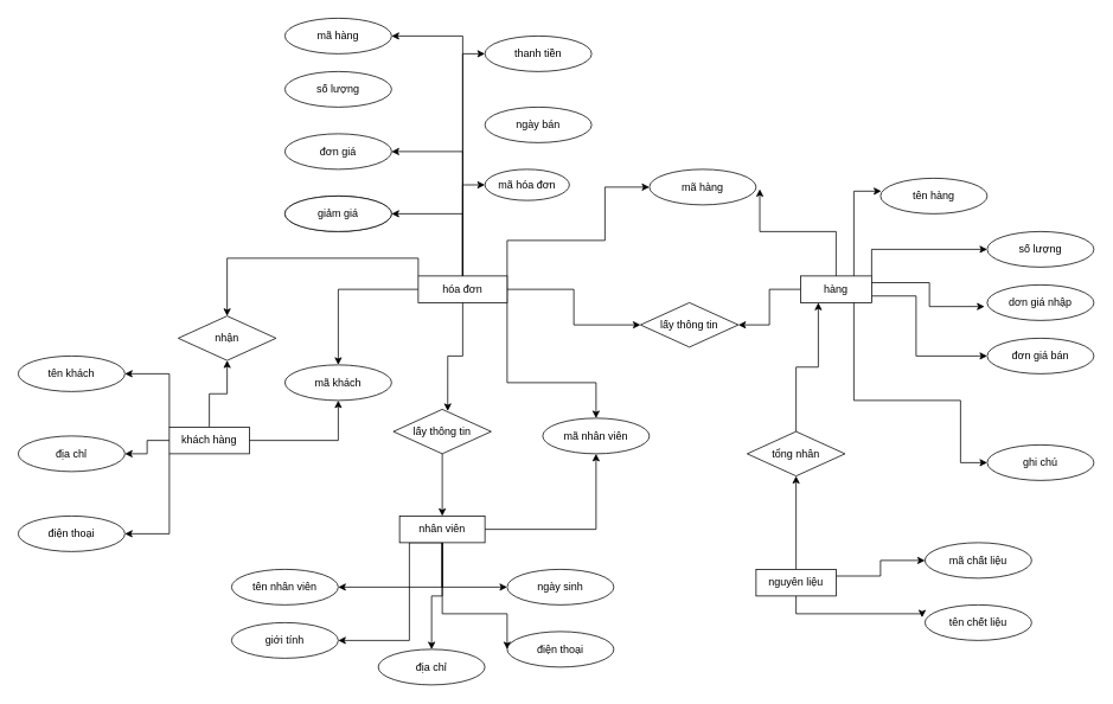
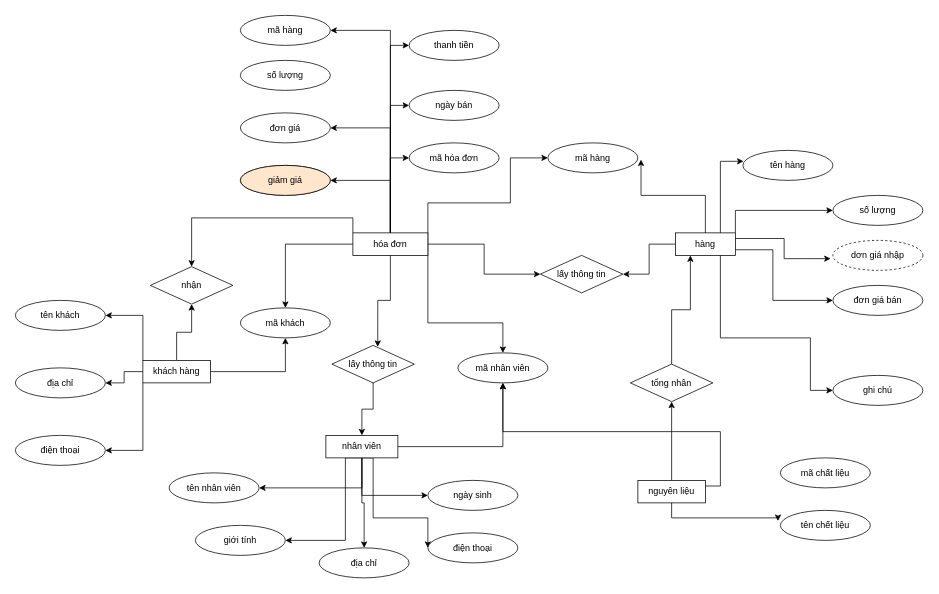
  <mxCell id="0" />
  <mxCell id="1" parent="0" />
  <mxCell id="2" style="edgeStyle=orthogonalEdgeStyle;rounded=0;orthogonalLoop=1;jettySize=auto;html=1;exitX=0;exitY=0.5;exitDx=0;exitDy=0;entryX=1;entryY=0.5;entryDx=0;entryDy=0;" edge="1" parent="1" source="6" target="61"><mxGeometry relative="1" as="geometry" /></mxCell>
  <mxCell id="3" style="edgeStyle=orthogonalEdgeStyle;rounded=0;orthogonalLoop=1;jettySize=auto;html=1;exitX=1;exitY=0;exitDx=0;exitDy=0;entryX=0;entryY=0.5;entryDx=0;entryDy=0;" edge="1" parent="1" source="6" target="37"><mxGeometry relative="1" as="geometry" /></mxCell>
  <mxCell id="4" style="edgeStyle=orthogonalEdgeStyle;rounded=0;orthogonalLoop=1;jettySize=auto;html=1;exitX=1;exitY=0.75;exitDx=0;exitDy=0;entryX=0;entryY=0.5;entryDx=0;entryDy=0;" edge="1" parent="1" source="6" target="39"><mxGeometry relative="1" as="geometry"><Array as="points"><mxPoint x="1030" y="332" /><mxPoint x="1030" y="400" /></Array></mxGeometry></mxCell>
  <mxCell id="5" style="edgeStyle=orthogonalEdgeStyle;rounded=0;orthogonalLoop=1;jettySize=auto;html=1;exitX=0.75;exitY=1;exitDx=0;exitDy=0;entryX=0;entryY=0.5;entryDx=0;entryDy=0;" edge="1" parent="1" source="6" target="40"><mxGeometry relative="1" as="geometry"><Array as="points"><mxPoint x="960" y="450" /><mxPoint x="1080" y="450" /><mxPoint x="1080" y="520" /></Array></mxGeometry></mxCell>
  <mxCell id="6" value="hàng" style="rounded=0;whiteSpace=wrap;html=1;" vertex="1" parent="1"><mxGeometry x="900" y="310" width="80" height="30" as="geometry" /></mxCell>
  <mxCell id="7" style="edgeStyle=orthogonalEdgeStyle;rounded=0;orthogonalLoop=1;jettySize=auto;html=1;entryX=0.5;entryY=1;entryDx=0;entryDy=0;" edge="1" parent="1" source="9" target="63"><mxGeometry relative="1" as="geometry" /></mxCell>
- <mxCell id="8" style="edgeStyle=orthogonalEdgeStyle;rounded=0;orthogonalLoop=1;jettySize=auto;html=1;exitX=1;exitY=0.25;exitDx=0;exitDy=0;entryX=0;entryY=0.5;entryDx=0;entryDy=0;" edge="1" parent="1" source="9" target="38"><mxGeometry relative="1" as="geometry" /></mxCell>
+ <mxCell id="8" style="edgeStyle=orthogonalEdgeStyle;rounded=0;orthogonalLoop=1;jettySize=auto;html=1;exitX=1;exitY=0.25;exitDx=0;exitDy=0;" edge="1" parent="1" source="9" target="55"><mxGeometry relative="1" as="geometry" /></mxCell>
  <mxCell id="9" value="nguyên liệu" style="rounded=0;whiteSpace=wrap;html=1;" vertex="1" parent="1"><mxGeometry x="850" y="640" width="90" height="30" as="geometry" /></mxCell>
  <mxCell id="10" style="edgeStyle=orthogonalEdgeStyle;rounded=0;orthogonalLoop=1;jettySize=auto;html=1;exitX=1;exitY=0.5;exitDx=0;exitDy=0;entryX=0.5;entryY=1;entryDx=0;entryDy=0;" edge="1" parent="1" source="15" target="48"><mxGeometry relative="1" as="geometry" /></mxCell>
  <mxCell id="11" style="edgeStyle=orthogonalEdgeStyle;rounded=0;orthogonalLoop=1;jettySize=auto;html=1;exitX=0.5;exitY=0;exitDx=0;exitDy=0;entryX=0.5;entryY=1;entryDx=0;entryDy=0;" edge="1" parent="1" source="15" target="66"><mxGeometry relative="1" as="geometry" /></mxCell>
  <mxCell id="12" style="edgeStyle=orthogonalEdgeStyle;rounded=0;orthogonalLoop=1;jettySize=auto;html=1;exitX=0;exitY=0;exitDx=0;exitDy=0;entryX=1;entryY=0.5;entryDx=0;entryDy=0;" edge="1" parent="1" source="15" target="58"><mxGeometry relative="1" as="geometry" /></mxCell>
  <mxCell id="13" style="edgeStyle=orthogonalEdgeStyle;rounded=0;orthogonalLoop=1;jettySize=auto;html=1;exitX=0;exitY=0.5;exitDx=0;exitDy=0;" edge="1" parent="1" source="15" target="60"><mxGeometry relative="1" as="geometry" /></mxCell>
  <mxCell id="14" style="edgeStyle=orthogonalEdgeStyle;rounded=0;orthogonalLoop=1;jettySize=auto;html=1;exitX=0;exitY=1;exitDx=0;exitDy=0;entryX=1;entryY=0.5;entryDx=0;entryDy=0;" edge="1" parent="1" source="15" target="59"><mxGeometry relative="1" as="geometry" /></mxCell>
  <mxCell id="15" value="khách hàng" style="rounded=0;whiteSpace=wrap;html=1;" vertex="1" parent="1"><mxGeometry x="190" y="480" width="90" height="30" as="geometry" /></mxCell>
  <mxCell id="16" style="edgeStyle=orthogonalEdgeStyle;rounded=0;orthogonalLoop=1;jettySize=auto;html=1;exitX=1;exitY=0.25;exitDx=0;exitDy=0;entryX=0;entryY=0.5;entryDx=0;entryDy=0;" edge="1" parent="1" source="27" target="53"><mxGeometry relative="1" as="geometry"><Array as="points"><mxPoint x="570" y="270" /><mxPoint x="680" y="270" /><mxPoint x="680" y="210" /></Array></mxGeometry></mxCell>
  <mxCell id="17" style="edgeStyle=orthogonalEdgeStyle;rounded=0;orthogonalLoop=1;jettySize=auto;html=1;entryX=0;entryY=0.5;entryDx=0;entryDy=0;" edge="1" parent="1" source="27" target="51"><mxGeometry relative="1" as="geometry" /></mxCell>
  <mxCell id="18" style="edgeStyle=orthogonalEdgeStyle;rounded=0;orthogonalLoop=1;jettySize=auto;html=1;exitX=0.5;exitY=0;exitDx=0;exitDy=0;entryX=1;entryY=0.5;entryDx=0;entryDy=0;" edge="1" parent="1" source="27" target="57"><mxGeometry relative="1" as="geometry" /></mxCell>
+ <mxCell id="19" style="edgeStyle=orthogonalEdgeStyle;rounded=0;orthogonalLoop=1;jettySize=auto;html=1;exitX=0.5;exitY=0;exitDx=0;exitDy=0;entryX=0;entryY=0.5;entryDx=0;entryDy=0;" edge="1" parent="1" source="27" target="50"><mxGeometry relative="1" as="geometry" /></mxCell>
  <mxCell id="20" style="edgeStyle=orthogonalEdgeStyle;rounded=0;orthogonalLoop=1;jettySize=auto;html=1;exitX=0.5;exitY=0;exitDx=0;exitDy=0;entryX=1;entryY=0.5;entryDx=0;entryDy=0;" edge="1" parent="1" source="27" target="52"><mxGeometry relative="1" as="geometry" /></mxCell>
  <mxCell id="21" style="edgeStyle=orthogonalEdgeStyle;rounded=0;orthogonalLoop=1;jettySize=auto;html=1;exitX=0.5;exitY=0;exitDx=0;exitDy=0;entryX=0;entryY=0.5;entryDx=0;entryDy=0;" edge="1" parent="1" source="27" target="56"><mxGeometry relative="1" as="geometry" /></mxCell>
  <mxCell id="22" style="edgeStyle=orthogonalEdgeStyle;rounded=0;orthogonalLoop=1;jettySize=auto;html=1;exitX=0.5;exitY=0;exitDx=0;exitDy=0;entryX=1;entryY=0.5;entryDx=0;entryDy=0;" edge="1" parent="1" source="27" target="49"><mxGeometry relative="1" as="geometry" /></mxCell>
  <mxCell id="23" style="edgeStyle=orthogonalEdgeStyle;rounded=0;orthogonalLoop=1;jettySize=auto;html=1;exitX=1;exitY=0.25;exitDx=0;exitDy=0;entryX=0.5;entryY=0;entryDx=0;entryDy=0;" edge="1" parent="1" source="27" target="55"><mxGeometry relative="1" as="geometry"><Array as="points"><mxPoint x="570" y="430" /><mxPoint x="670" y="430" /></Array></mxGeometry></mxCell>
  <mxCell id="24" style="edgeStyle=orthogonalEdgeStyle;rounded=0;orthogonalLoop=1;jettySize=auto;html=1;exitX=1;exitY=0.5;exitDx=0;exitDy=0;entryX=0;entryY=0.5;entryDx=0;entryDy=0;" edge="1" parent="1" source="27" target="61"><mxGeometry relative="1" as="geometry" /></mxCell>
  <mxCell id="25" style="edgeStyle=orthogonalEdgeStyle;rounded=0;orthogonalLoop=1;jettySize=auto;html=1;entryX=0.5;entryY=0;entryDx=0;entryDy=0;" edge="1" parent="1" source="27" target="48"><mxGeometry relative="1" as="geometry" /></mxCell>
  <mxCell id="26" style="edgeStyle=orthogonalEdgeStyle;rounded=0;orthogonalLoop=1;jettySize=auto;html=1;exitX=0;exitY=0;exitDx=0;exitDy=0;entryX=0.5;entryY=0;entryDx=0;entryDy=0;" edge="1" parent="1" source="27" target="66"><mxGeometry relative="1" as="geometry" /></mxCell>
  <mxCell id="27" value="hóa đơn" style="rounded=0;whiteSpace=wrap;html=1;" vertex="1" parent="1"><mxGeometry x="470" y="310" width="100" height="30" as="geometry" /></mxCell>
  <mxCell id="28" style="edgeStyle=orthogonalEdgeStyle;rounded=0;orthogonalLoop=1;jettySize=auto;html=1;exitX=1;exitY=0.5;exitDx=0;exitDy=0;entryX=0.5;entryY=1;entryDx=0;entryDy=0;" edge="1" parent="1" source="34" target="55"><mxGeometry relative="1" as="geometry" /></mxCell>
  <mxCell id="29" style="edgeStyle=orthogonalEdgeStyle;rounded=0;orthogonalLoop=1;jettySize=auto;html=1;entryX=0.5;entryY=0;entryDx=0;entryDy=0;" edge="1" parent="1" source="34" target="44"><mxGeometry relative="1" as="geometry" /></mxCell>
  <mxCell id="30" style="edgeStyle=orthogonalEdgeStyle;rounded=0;orthogonalLoop=1;jettySize=auto;html=1;exitX=0.5;exitY=1;exitDx=0;exitDy=0;entryX=0;entryY=0.5;entryDx=0;entryDy=0;" edge="1" parent="1" source="34" target="46"><mxGeometry relative="1" as="geometry" /></mxCell>
  <mxCell id="31" style="edgeStyle=orthogonalEdgeStyle;rounded=0;orthogonalLoop=1;jettySize=auto;html=1;exitX=0.5;exitY=1;exitDx=0;exitDy=0;entryX=1;entryY=0.5;entryDx=0;entryDy=0;" edge="1" parent="1" source="34" target="42"><mxGeometry relative="1" as="geometry" /></mxCell>
  <mxCell id="32" style="edgeStyle=orthogonalEdgeStyle;rounded=0;orthogonalLoop=1;jettySize=auto;html=1;exitX=0.5;exitY=1;exitDx=0;exitDy=0;entryX=0;entryY=0.5;entryDx=0;entryDy=0;" edge="1" parent="1" source="34" target="45"><mxGeometry relative="1" as="geometry"><Array as="points"><mxPoint x="497" y="690" /><mxPoint x="570" y="690" /></Array></mxGeometry></mxCell>
  <mxCell id="33" style="edgeStyle=orthogonalEdgeStyle;rounded=0;orthogonalLoop=1;jettySize=auto;html=1;exitX=0.5;exitY=1;exitDx=0;exitDy=0;entryX=1;entryY=0.5;entryDx=0;entryDy=0;" edge="1" parent="1" source="34" target="43"><mxGeometry relative="1" as="geometry"><Array as="points"><mxPoint x="460" y="610" /><mxPoint x="460" y="720" /></Array></mxGeometry></mxCell>
- <mxCell id="34" value="nhân viên" style="rounded=0;whiteSpace=wrap;html=1;" vertex="1" parent="1"><mxGeometry x="449" y="580" width="96" height="30" as="geometry" /></mxCell>
+ <mxCell id="34" value="nhân viên" style="rounded=0;whiteSpace=wrap;html=1;" vertex="1" parent="1"><mxGeometry x="434" y="580" width="96" height="30" as="geometry" /></mxCell>
  <mxCell id="35" value="tên chết liệu" style="ellipse;whiteSpace=wrap;html=1;" vertex="1" parent="1"><mxGeometry x="1040" y="680" width="120" height="40" as="geometry" /></mxCell>
- <mxCell id="36" value="dơn giá nhập" style="ellipse;whiteSpace=wrap;html=1;" vertex="1" parent="1"><mxGeometry x="1110" y="320" width="120" height="40" as="geometry" /></mxCell>
+ <mxCell id="36" value="dơn giá nhập" style="ellipse;whiteSpace=wrap;html=1;dashed=1;" vertex="1" parent="1"><mxGeometry x="1110" y="320" width="120" height="40" as="geometry" /></mxCell>
  <mxCell id="37" value="số lượng" style="ellipse;whiteSpace=wrap;html=1;" vertex="1" parent="1"><mxGeometry x="1110" y="260" width="120" height="40" as="geometry" /></mxCell>
  <mxCell id="38" value="mã chất liệu" style="ellipse;whiteSpace=wrap;html=1;" vertex="1" parent="1"><mxGeometry x="1040" y="610" width="120" height="40" as="geometry" /></mxCell>
  <mxCell id="39" value="đơn giá bán" style="ellipse;whiteSpace=wrap;html=1;" vertex="1" parent="1"><mxGeometry x="1110" y="380" width="120" height="40" as="geometry" /></mxCell>
  <mxCell id="40" value="ghi chú" style="ellipse;whiteSpace=wrap;html=1;" vertex="1" parent="1"><mxGeometry x="1110" y="500" width="120" height="40" as="geometry" /></mxCell>
  <mxCell id="41" value="tên hàng" style="ellipse;whiteSpace=wrap;html=1;" vertex="1" parent="1"><mxGeometry x="990" y="200" width="120" height="40" as="geometry" /></mxCell>
- <mxCell id="42" value="tên nhân viên" style="ellipse;whiteSpace=wrap;html=1;" vertex="1" parent="1"><mxGeometry x="260" y="640" width="120" height="40" as="geometry" /></mxCell>
+ <mxCell id="42" value="tên nhân viên" style="ellipse;whiteSpace=wrap;html=1;" vertex="1" parent="1"><mxGeometry x="225" y="630" width="120" height="40" as="geometry" /></mxCell>
  <mxCell id="43" value="giới tính" style="ellipse;whiteSpace=wrap;html=1;" vertex="1" parent="1"><mxGeometry x="260" y="700" width="120" height="40" as="geometry" /></mxCell>
  <mxCell id="44" value="địa chỉ" style="ellipse;whiteSpace=wrap;html=1;" vertex="1" parent="1"><mxGeometry x="425" y="730" width="120" height="40" as="geometry" /></mxCell>
  <mxCell id="45" value="điện thoại" style="ellipse;whiteSpace=wrap;html=1;" vertex="1" parent="1"><mxGeometry x="570" y="710" width="120" height="40" as="geometry" /></mxCell>
  <mxCell id="46" value="ngày sinh" style="ellipse;whiteSpace=wrap;html=1;" vertex="1" parent="1"><mxGeometry x="570" y="640" width="120" height="40" as="geometry" /></mxCell>
  <mxCell id="47" value="số lượng" style="ellipse;whiteSpace=wrap;html=1;" vertex="1" parent="1"><mxGeometry x="320" y="80" width="120" height="40" as="geometry" /></mxCell>
  <mxCell id="48" value="mã khách" style="ellipse;whiteSpace=wrap;html=1;" vertex="1" parent="1"><mxGeometry x="320" y="410" width="120" height="40" as="geometry" /></mxCell>
  <mxCell id="49" value="mã hàng" style="ellipse;whiteSpace=wrap;html=1;" vertex="1" parent="1"><mxGeometry x="320" y="20" width="120" height="40" as="geometry" /></mxCell>
  <mxCell id="50" value="ngày bán" style="ellipse;whiteSpace=wrap;html=1;" vertex="1" parent="1"><mxGeometry x="545" y="120" width="120" height="40" as="geometry" /></mxCell>
- <mxCell id="51" value="mã hóa đơn" style="ellipse;whiteSpace=wrap;html=1;" vertex="1" parent="1"><mxGeometry x="545" y="190" width="95" height="35" as="geometry" /></mxCell>
+ <mxCell id="51" value="mã hóa đơn" style="ellipse;whiteSpace=wrap;html=1;" vertex="1" parent="1"><mxGeometry x="545" y="190" width="120" height="40" as="geometry" /></mxCell>
  <mxCell id="52" value="đơn giá" style="ellipse;whiteSpace=wrap;html=1;" vertex="1" parent="1"><mxGeometry x="320" y="150" width="120" height="40" as="geometry" /></mxCell>
  <mxCell id="53" value="mã hàng" style="ellipse;whiteSpace=wrap;html=1;" vertex="1" parent="1"><mxGeometry x="730" y="190" width="120" height="40" as="geometry" /></mxCell>
  <mxCell id="54" value="" style="ellipse;whiteSpace=wrap;html=1;" vertex="1" parent="1"><mxGeometry x="320" y="220" width="120" height="40" as="geometry" /></mxCell>
  <mxCell id="55" value="mã nhân viên" style="ellipse;whiteSpace=wrap;html=1;" vertex="1" parent="1"><mxGeometry x="610" y="470" width="120" height="40" as="geometry" /></mxCell>
  <mxCell id="56" value="thanh tiền" style="ellipse;whiteSpace=wrap;html=1;" vertex="1" parent="1"><mxGeometry x="545" y="40" width="120" height="40" as="geometry" /></mxCell>
- <mxCell id="57" value="giảm giá" style="ellipse;whiteSpace=wrap;html=1;" vertex="1" parent="1"><mxGeometry x="320" y="220" width="120" height="40" as="geometry" /></mxCell>
+ <mxCell id="57" value="giảm giá" style="ellipse;whiteSpace=wrap;html=1;fillColor=#ffe6cc;" vertex="1" parent="1"><mxGeometry x="320" y="220" width="120" height="40" as="geometry" /></mxCell>
  <mxCell id="58" value="tên khách" style="ellipse;whiteSpace=wrap;html=1;" vertex="1" parent="1"><mxGeometry x="20" y="400" width="120" height="40" as="geometry" /></mxCell>
  <mxCell id="59" value="điện thoại" style="ellipse;whiteSpace=wrap;html=1;" vertex="1" parent="1"><mxGeometry x="20" y="580" width="120" height="40" as="geometry" /></mxCell>
  <mxCell id="60" value="địa chỉ" style="ellipse;whiteSpace=wrap;html=1;" vertex="1" parent="1"><mxGeometry x="20" y="490" width="120" height="40" as="geometry" /></mxCell>
  <mxCell id="61" value="lấy thông tin" style="rhombus;whiteSpace=wrap;html=1;" vertex="1" parent="1"><mxGeometry x="720" y="340" width="110" height="50" as="geometry" /></mxCell>
  <mxCell id="62" style="edgeStyle=orthogonalEdgeStyle;rounded=0;orthogonalLoop=1;jettySize=auto;html=1;entryX=0.25;entryY=1;entryDx=0;entryDy=0;" edge="1" parent="1" source="63" target="6"><mxGeometry relative="1" as="geometry" /></mxCell>
  <mxCell id="63" value="tổng nhân" style="rhombus;whiteSpace=wrap;html=1;" vertex="1" parent="1"><mxGeometry x="840" y="485" width="110" height="50" as="geometry" /></mxCell>
  <mxCell id="64" style="edgeStyle=orthogonalEdgeStyle;rounded=0;orthogonalLoop=1;jettySize=auto;html=1;exitX=0.5;exitY=1;exitDx=0;exitDy=0;entryX=0.5;entryY=0;entryDx=0;entryDy=0;" edge="1" parent="1" source="65" target="34"><mxGeometry relative="1" as="geometry" /></mxCell>
  <mxCell id="65" value="lấy thông tin" style="rhombus;whiteSpace=wrap;html=1;" vertex="1" parent="1"><mxGeometry x="442" y="460" width="110" height="50" as="geometry" /></mxCell>
  <mxCell id="66" value="nhận" style="rhombus;whiteSpace=wrap;html=1;" vertex="1" parent="1"><mxGeometry x="200" y="355" width="110" height="50" as="geometry" /></mxCell>
  <mxCell id="67" style="edgeStyle=orthogonalEdgeStyle;rounded=0;orthogonalLoop=1;jettySize=auto;html=1;exitX=0.5;exitY=1;exitDx=0;exitDy=0;entryX=0.556;entryY=0.039;entryDx=0;entryDy=0;entryPerimeter=0;" edge="1" parent="1" source="27" target="65"><mxGeometry relative="1" as="geometry" /></mxCell>
  <mxCell id="68" style="edgeStyle=orthogonalEdgeStyle;rounded=0;orthogonalLoop=1;jettySize=auto;html=1;entryX=1.035;entryY=0.556;entryDx=0;entryDy=0;entryPerimeter=0;" edge="1" parent="1" source="6" target="53"><mxGeometry relative="1" as="geometry"><Array as="points"><mxPoint x="940" y="260" /><mxPoint x="854" y="260" /></Array></mxGeometry></mxCell>
  <mxCell id="69" style="edgeStyle=orthogonalEdgeStyle;rounded=0;orthogonalLoop=1;jettySize=auto;html=1;exitX=0.75;exitY=0;exitDx=0;exitDy=0;entryX=0.007;entryY=0.364;entryDx=0;entryDy=0;entryPerimeter=0;" edge="1" parent="1" source="6" target="41"><mxGeometry relative="1" as="geometry" /></mxCell>
  <mxCell id="70" style="edgeStyle=orthogonalEdgeStyle;rounded=0;orthogonalLoop=1;jettySize=auto;html=1;exitX=1;exitY=0.25;exitDx=0;exitDy=0;entryX=-0.025;entryY=0.609;entryDx=0;entryDy=0;entryPerimeter=0;" edge="1" parent="1" source="6" target="36"><mxGeometry relative="1" as="geometry" /></mxCell>
  <mxCell id="71" style="edgeStyle=orthogonalEdgeStyle;rounded=0;orthogonalLoop=1;jettySize=auto;html=1;entryX=-0.027;entryY=0.353;entryDx=0;entryDy=0;entryPerimeter=0;" edge="1" parent="1" source="9" target="35"><mxGeometry relative="1" as="geometry"><Array as="points"><mxPoint x="895" y="690" /><mxPoint x="1037" y="690" /></Array></mxGeometry></mxCell>
